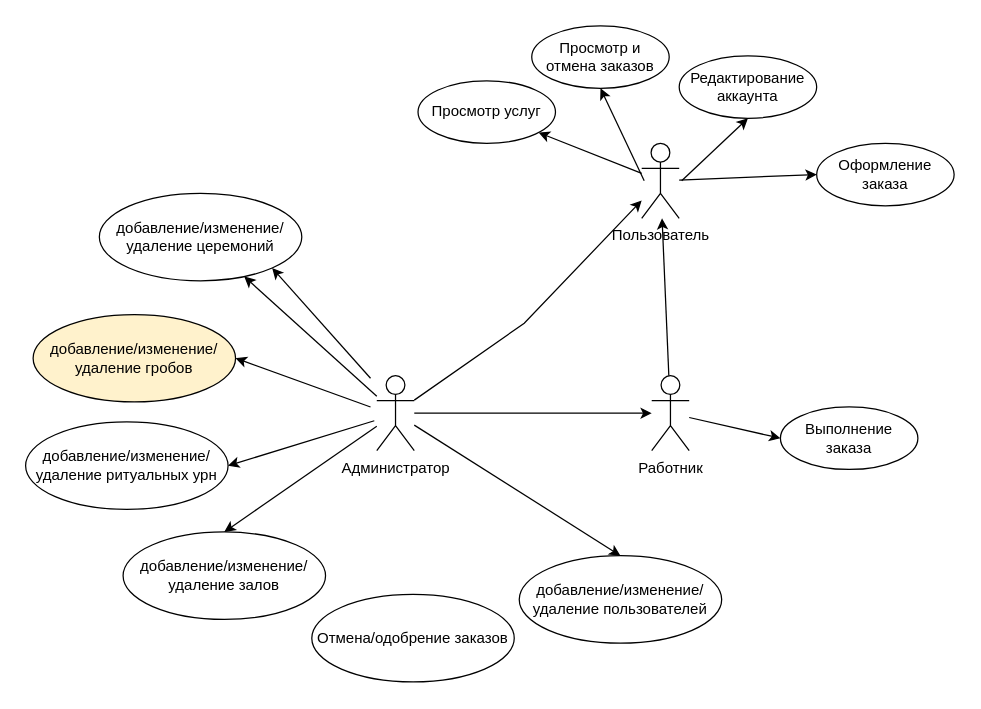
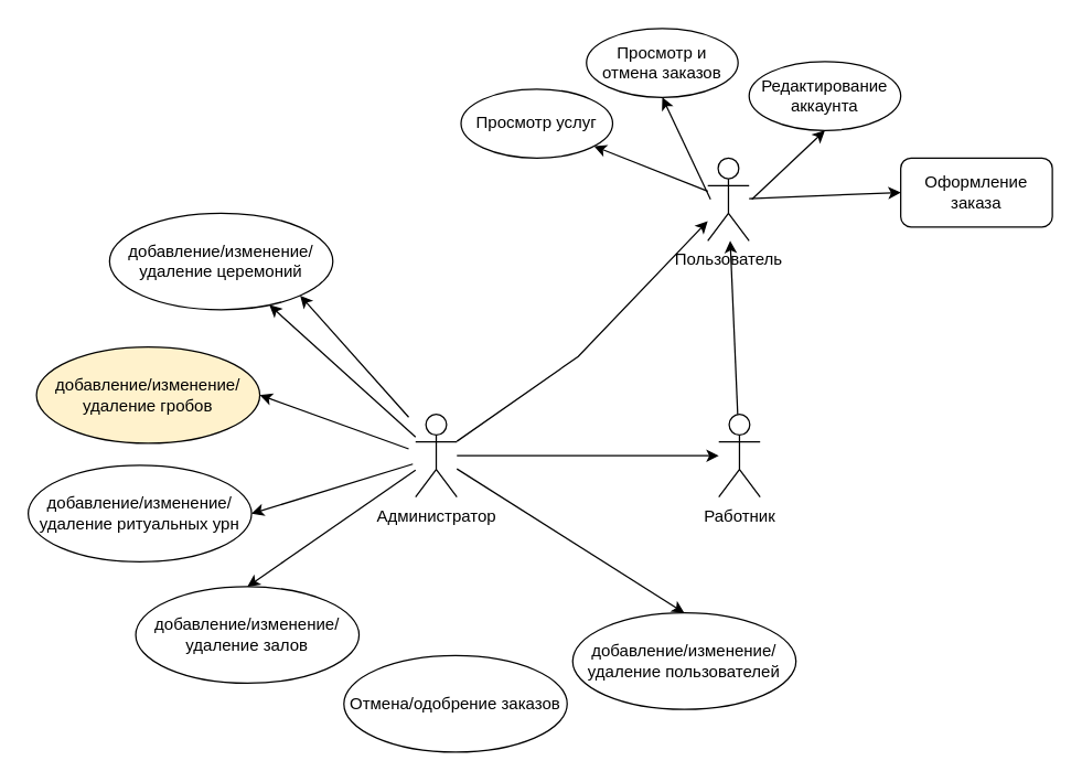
  <mxCell id="0" />
  <mxCell id="1" parent="0" />
  <mxCell id="2" value="Пользователь" style="shape=umlActor;verticalLabelPosition=bottom;verticalAlign=top;html=1;outlineConnect=0;" parent="1" vertex="1"><mxGeometry x="513" y="114" width="30" height="60" as="geometry" /></mxCell>
  <mxCell id="3" value="Администратор" style="shape=umlActor;verticalLabelPosition=bottom;verticalAlign=top;html=1;outlineConnect=0;" parent="1" vertex="1"><mxGeometry x="301" y="300" width="30" height="60" as="geometry" /></mxCell>
  <mxCell id="4" value="Работник" style="shape=umlActor;verticalLabelPosition=bottom;verticalAlign=top;html=1;outlineConnect=0;" parent="1" vertex="1"><mxGeometry x="521" y="300" width="30" height="60" as="geometry" /></mxCell>
  <mxCell id="5" value="Просмотр услуг" style="ellipse;whiteSpace=wrap;html=1;" parent="1" vertex="1"><mxGeometry x="334" y="64" width="110" height="50" as="geometry" /></mxCell>
- <mxCell id="6" value="Оформление заказа" style="ellipse;whiteSpace=wrap;html=1;" parent="1" vertex="1"><mxGeometry x="653" y="114" width="110" height="50" as="geometry" /></mxCell>
+ <mxCell id="6" value="Оформление заказа" style="whiteSpace=wrap;html=1;rounded=1;" parent="1" vertex="1"><mxGeometry x="653" y="114" width="110" height="50" as="geometry" /></mxCell>
  <mxCell id="7" value="Просмотр и отмена заказов" style="ellipse;whiteSpace=wrap;html=1;" parent="1" vertex="1"><mxGeometry x="425" y="20" width="110" height="50" as="geometry" /></mxCell>
  <mxCell id="8" value="Редактирование аккаунта" style="ellipse;whiteSpace=wrap;html=1;" parent="1" vertex="1"><mxGeometry x="543" y="44" width="110" height="50" as="geometry" /></mxCell>
  <mxCell id="9" value="" style="endArrow=classic;html=1;rounded=0;" parent="1" source="2" target="5" edge="1"><mxGeometry width="50" height="50" relative="1" as="geometry"><mxPoint x="445" y="214" as="sourcePoint" /><mxPoint x="495" y="164" as="targetPoint" /></mxGeometry></mxCell>
  <mxCell id="10" value="" style="endArrow=classic;html=1;rounded=0;entryX=0.5;entryY=1;entryDx=0;entryDy=0;" parent="1" target="7" edge="1"><mxGeometry width="50" height="50" relative="1" as="geometry"><mxPoint x="515" y="144" as="sourcePoint" /><mxPoint x="413" y="150" as="targetPoint" /></mxGeometry></mxCell>
  <mxCell id="11" value="" style="endArrow=classic;html=1;rounded=0;entryX=0.5;entryY=1;entryDx=0;entryDy=0;" parent="1" target="8" edge="1"><mxGeometry width="50" height="50" relative="1" as="geometry"><mxPoint x="545" y="144" as="sourcePoint" /><mxPoint x="423" y="160" as="targetPoint" /></mxGeometry></mxCell>
  <mxCell id="12" value="" style="endArrow=classic;html=1;rounded=0;entryX=0;entryY=0.5;entryDx=0;entryDy=0;" parent="1" source="2" target="6" edge="1"><mxGeometry width="50" height="50" relative="1" as="geometry"><mxPoint x="543" y="174" as="sourcePoint" /><mxPoint x="433" y="170" as="targetPoint" /></mxGeometry></mxCell>
- <mxCell id="13" value="Выполнение заказа" style="ellipse;whiteSpace=wrap;html=1;" parent="1" vertex="1"><mxGeometry x="624" y="325" width="110" height="50" as="geometry" /></mxCell>
- <mxCell id="14" value="" style="endArrow=classic;html=1;rounded=0;entryX=0;entryY=0.5;entryDx=0;entryDy=0;" parent="1" source="4" target="13" edge="1"><mxGeometry width="50" height="50" relative="1" as="geometry"><mxPoint x="603" y="410" as="sourcePoint" /><mxPoint x="653" y="360" as="targetPoint" /></mxGeometry></mxCell>
  <mxCell id="15" value="" style="endArrow=classic;html=1;rounded=0;" parent="1" source="3" target="2" edge="1"><mxGeometry width="50" height="50" relative="1" as="geometry"><mxPoint x="403" y="350" as="sourcePoint" /><mxPoint x="453" y="300" as="targetPoint" /><Array as="points"><mxPoint x="419" y="258" /></Array></mxGeometry></mxCell>
  <mxCell id="16" value="" style="endArrow=classic;html=1;rounded=0;" parent="1" source="4" target="2" edge="1"><mxGeometry width="50" height="50" relative="1" as="geometry"><mxPoint x="543" y="300" as="sourcePoint" /><mxPoint x="593" y="250" as="targetPoint" /><Array as="points" /></mxGeometry></mxCell>
  <mxCell id="17" value="" style="endArrow=classic;html=1;rounded=0;" parent="1" source="3" target="4" edge="1"><mxGeometry width="50" height="50" relative="1" as="geometry"><mxPoint x="403" y="380" as="sourcePoint" /><mxPoint x="453" y="330" as="targetPoint" /></mxGeometry></mxCell>
  <mxCell id="18" value="добавление/изменение/удаление ритуальных урн" style="ellipse;whiteSpace=wrap;html=1;strokeColor=default;" parent="1" vertex="1"><mxGeometry x="20" y="337" width="162" height="70" as="geometry" /></mxCell>
  <mxCell id="19" value="добавление/изменение/удаление залов" style="ellipse;whiteSpace=wrap;html=1;strokeColor=default;" parent="1" vertex="1"><mxGeometry x="98" y="425" width="162" height="70" as="geometry" /></mxCell>
  <mxCell id="20" value="Отмена/одобрение заказов" style="ellipse;whiteSpace=wrap;html=1;strokeColor=default;" parent="1" vertex="1"><mxGeometry x="249" y="475" width="162" height="70" as="geometry" /></mxCell>
  <mxCell id="21" value="добавление/изменение/удаление пользователей" style="ellipse;whiteSpace=wrap;html=1;strokeColor=default;" parent="1" vertex="1"><mxGeometry x="415" y="444" width="162" height="70" as="geometry" /></mxCell>
  <mxCell id="22" value="" style="endArrow=classic;html=1;rounded=0;" parent="1" source="3" target="28" edge="1"><mxGeometry width="50" height="50" relative="1" as="geometry"><mxPoint x="316" y="396" as="sourcePoint" /><mxPoint x="319" y="420" as="targetPoint" /></mxGeometry></mxCell>
  <mxCell id="23" value="" style="endArrow=classic;html=1;rounded=0;entryX=0.5;entryY=0;entryDx=0;entryDy=0;" parent="1" source="3" target="21" edge="1"><mxGeometry width="50" height="50" relative="1" as="geometry"><mxPoint x="393" y="448" as="sourcePoint" /><mxPoint x="443" y="398" as="targetPoint" /></mxGeometry></mxCell>
  <mxCell id="24" value="" style="endArrow=classic;html=1;rounded=0;entryX=1;entryY=0.5;entryDx=0;entryDy=0;" parent="1" target="18" edge="1"><mxGeometry width="50" height="50" relative="1" as="geometry"><mxPoint x="299" y="336" as="sourcePoint" /><mxPoint x="262" y="322" as="targetPoint" /></mxGeometry></mxCell>
  <mxCell id="25" value="" style="endArrow=classic;html=1;rounded=0;entryX=0.5;entryY=0;entryDx=0;entryDy=0;" parent="1" source="3" target="19" edge="1"><mxGeometry width="50" height="50" relative="1" as="geometry"><mxPoint x="229" y="418" as="sourcePoint" /><mxPoint x="279" y="368" as="targetPoint" /></mxGeometry></mxCell>
  <mxCell id="26" value="добавление/изменение/удаление гробов" style="ellipse;whiteSpace=wrap;html=1;strokeColor=default;fillColor=#fff2cc;" vertex="1" parent="1"><mxGeometry x="26" y="251" width="162" height="70" as="geometry" /></mxCell>
  <mxCell id="27" value="" style="endArrow=classic;html=1;rounded=0;entryX=1;entryY=0.5;entryDx=0;entryDy=0;" edge="1" parent="1" target="26"><mxGeometry width="50" height="50" relative="1" as="geometry"><mxPoint x="296" y="325" as="sourcePoint" /><mxPoint x="273" y="232" as="targetPoint" /></mxGeometry></mxCell>
  <mxCell id="28" value="добавление/изменение/удаление церемоний" style="ellipse;whiteSpace=wrap;html=1;strokeColor=default;" vertex="1" parent="1"><mxGeometry x="79" y="154" width="162" height="70" as="geometry" /></mxCell>
  <mxCell id="29" value="" style="endArrow=classic;html=1;rounded=0;entryX=1;entryY=1;entryDx=0;entryDy=0;" edge="1" parent="1" target="28"><mxGeometry width="50" height="50" relative="1" as="geometry"><mxPoint x="296" y="302" as="sourcePoint" /><mxPoint x="334" y="224" as="targetPoint" /></mxGeometry></mxCell>
